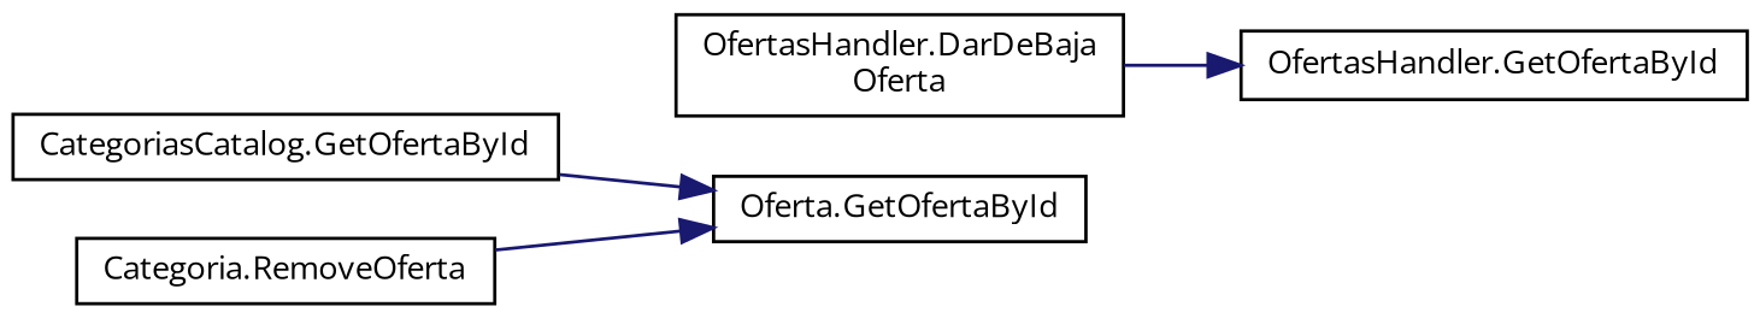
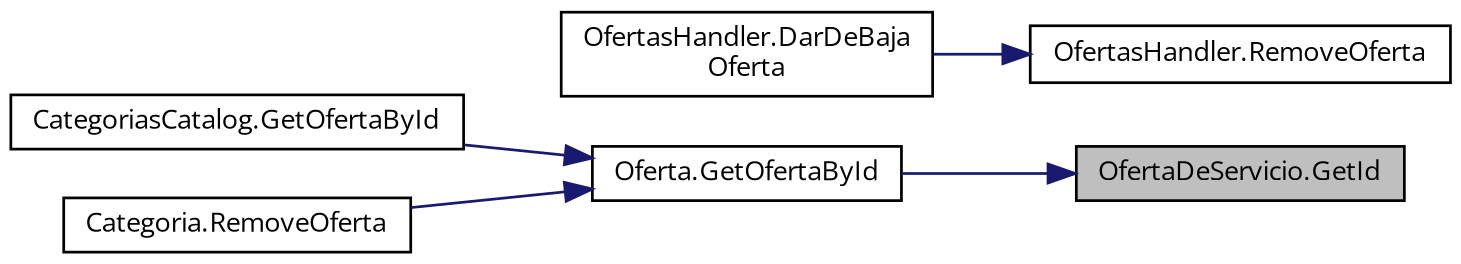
  digraph {
    fontname="Open Sans"
    rankdir=RL
    node [color=black fillcolor=white fontname="Open Sans" fontsize=10 shape=record style=filled]
    edge [color=midnightblue dir=back fontname="Open Sans" fontsize=10 labelfontname=Helvetica labelfontsize=10 style=solid]
+   n1 [fillcolor=grey75 fontcolor=black height=0.2 label="OfertaDeServicio.GetId" width=0.4]
    n2 [height=0.2 label="Oferta.GetOfertaById" width=0.4]
    n3 [height=0.2 label="CategoriasCatalog.GetOfertaById" width=0.4]
    n4 [height=0.2 label="Categoria.RemoveOferta" width=0.4]
-   n5 [height=0.2 label="OfertasHandler.GetOfertaById" width=0.4]
+   n5 [height=0.2 label="OfertasHandler.RemoveOferta" width=0.4]
    n6 [height=0.2 label="OfertasHandler.DarDeBaja\lOferta" width=0.4]
+   n1 -> n2
    n2 -> n3
    n2 -> n4
    n5 -> n6
  }
